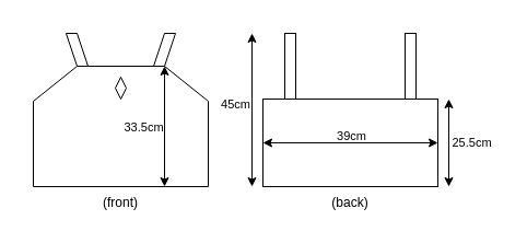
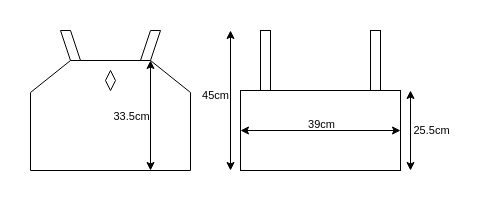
  <mxCell id="0" />
  <mxCell id="1" parent="0" />
  <mxCell id="2" value="" style="rounded=0;whiteSpace=wrap;html=1;strokeColor=none;" vertex="1" parent="1"><mxGeometry x="20" y="20" width="440" height="180" as="geometry" /></mxCell>
  <mxCell id="3" value="" style="rounded=0;whiteSpace=wrap;html=1;" vertex="1" parent="1"><mxGeometry x="240" y="90" width="160" height="80" as="geometry" /></mxCell>
  <mxCell id="4" value="" style="rounded=0;whiteSpace=wrap;html=1;" vertex="1" parent="1"><mxGeometry x="260" y="30" width="10" height="60" as="geometry" /></mxCell>
  <mxCell id="5" value="" style="rounded=0;whiteSpace=wrap;html=1;" vertex="1" parent="1"><mxGeometry x="370" y="30" width="10" height="60" as="geometry" /></mxCell>
- <mxCell id="6" value="(back)" style="text;html=1;align=center;verticalAlign=middle;whiteSpace=wrap;rounded=0;" vertex="1" parent="1"><mxGeometry x="290" y="170" width="60" height="30" as="geometry" /></mxCell>
  <mxCell id="7" value="" style="endArrow=classic;startArrow=classic;html=1;rounded=0;exitX=0;exitY=0.5;exitDx=0;exitDy=0;entryX=1;entryY=0.5;entryDx=0;entryDy=0;" edge="1" parent="1" source="3" target="3"><mxGeometry width="50" height="50" relative="1" as="geometry"><mxPoint x="410" y="160" as="sourcePoint" /><mxPoint x="460" y="110" as="targetPoint" /></mxGeometry></mxCell>
  <mxCell id="8" value="39cm&lt;div&gt;&lt;br&gt;&lt;/div&gt;" style="edgeLabel;html=1;align=center;verticalAlign=middle;resizable=0;points=[];labelBackgroundColor=none;" vertex="1" connectable="0" parent="7"><mxGeometry x="0.498" y="-2" relative="1" as="geometry"><mxPoint x="-40" y="-2" as="offset" /></mxGeometry></mxCell>
  <mxCell id="9" value="" style="endArrow=classic;startArrow=classic;html=1;rounded=0;" edge="1" parent="1"><mxGeometry width="50" height="50" relative="1" as="geometry"><mxPoint x="410" y="170" as="sourcePoint" /><mxPoint x="410" y="90" as="targetPoint" /></mxGeometry></mxCell>
  <mxCell id="10" value="25.5cm" style="edgeLabel;html=1;align=center;verticalAlign=middle;resizable=0;points=[];labelBackgroundColor=none;" vertex="1" connectable="0" parent="9"><mxGeometry x="0.041" y="-6" relative="1" as="geometry"><mxPoint x="14" y="1" as="offset" /></mxGeometry></mxCell>
  <mxCell id="11" value="" style="endArrow=classic;startArrow=classic;html=1;rounded=0;" edge="1" parent="1"><mxGeometry width="50" height="50" relative="1" as="geometry"><mxPoint x="230" y="170" as="sourcePoint" /><mxPoint x="230" y="30" as="targetPoint" /></mxGeometry></mxCell>
  <mxCell id="12" value="45cm" style="edgeLabel;html=1;align=center;verticalAlign=middle;resizable=0;points=[];labelBackgroundColor=none;" vertex="1" connectable="0" parent="11"><mxGeometry x="0.171" relative="1" as="geometry"><mxPoint x="-16" y="6" as="offset" /></mxGeometry></mxCell>
  <mxCell id="13" value="" style="shape=loopLimit;whiteSpace=wrap;html=1;size=40;" vertex="1" parent="1"><mxGeometry x="30" y="60" width="160" height="110" as="geometry" /></mxCell>
  <mxCell id="14" value="" style="endArrow=classic;startArrow=classic;html=1;rounded=0;exitX=0.75;exitY=1;exitDx=0;exitDy=0;entryX=0.75;entryY=0;entryDx=0;entryDy=0;elbow=vertical;" edge="1" parent="1" source="13" target="13"><mxGeometry width="50" height="50" relative="1" as="geometry"><mxPoint x="200" y="30" as="sourcePoint" /><mxPoint x="250" y="-20" as="targetPoint" /></mxGeometry></mxCell>
  <mxCell id="15" value="33.5cm" style="edgeLabel;html=1;align=center;verticalAlign=middle;resizable=0;points=[];labelBackgroundColor=none;" vertex="1" connectable="0" parent="14"><mxGeometry x="0.221" y="-1" relative="1" as="geometry"><mxPoint x="-21" y="12" as="offset" /></mxGeometry></mxCell>
  <mxCell id="16" value="" style="shape=parallelogram;perimeter=parallelogramPerimeter;whiteSpace=wrap;html=1;fixedSize=1;size=10;rotation=-180;flipV=1;" vertex="1" parent="1"><mxGeometry x="60" y="30" width="20" height="30" as="geometry" /></mxCell>
  <mxCell id="17" value="" style="shape=parallelogram;perimeter=parallelogramPerimeter;whiteSpace=wrap;html=1;fixedSize=1;size=10;rotation=-180;flipV=0;" vertex="1" parent="1"><mxGeometry x="140" y="30" width="20" height="30" as="geometry" /></mxCell>
- <mxCell id="18" value="(front&lt;span style=&quot;background-color: transparent; color: light-dark(rgb(0, 0, 0), rgb(255, 255, 255));&quot;&gt;)&lt;/span&gt;" style="text;html=1;align=center;verticalAlign=middle;whiteSpace=wrap;rounded=0;" vertex="1" parent="1"><mxGeometry x="80" y="170" width="60" height="30" as="geometry" /></mxCell>
  <mxCell id="19" value="" style="rhombus;whiteSpace=wrap;html=1;" vertex="1" parent="1"><mxGeometry x="105" y="70" width="10" height="20" as="geometry" /></mxCell>
